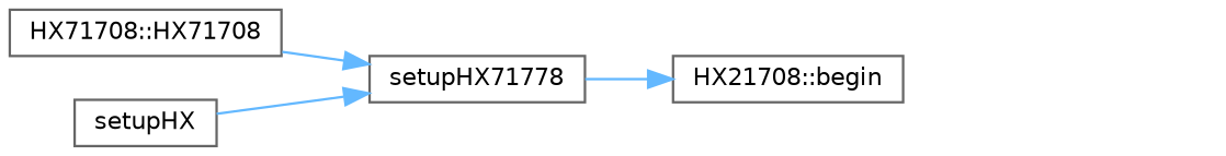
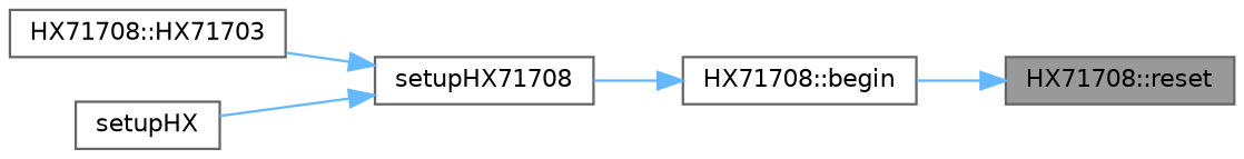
  digraph {
    rankdir=RL
    node [color=grey40 fillcolor=white fontname=Helvetica fontsize=10 shape=box style=filled]
    edge [color=steelblue1 dir=back fontname=Helvetica fontsize=10 labelfontname=Helvetica labelfontsize=10 style=solid]
-   n2 [height=0.2 label="HX21708::begin" width=0.4]
-   n3 [height=0.2 label=setupHX71778 width=0.4]
-   n4 [height=0.2 label="HX71708::HX71708" width=0.4]
+   n1 [color=gray40 fillcolor=grey60 fontcolor=black height=0.2 label="HX71708::reset" width=0.4]
+   n2 [height=0.2 label="HX71708::begin" width=0.4]
+   n3 [height=0.2 label=setupHX71708 width=0.4]
+   n4 [height=0.2 label="HX71708::HX71703" width=0.4]
    n5 [height=0.2 label=setupHX width=0.4]
+   n1 -> n2
    n2 -> n3
    n3 -> n4
    n3 -> n5
  }
